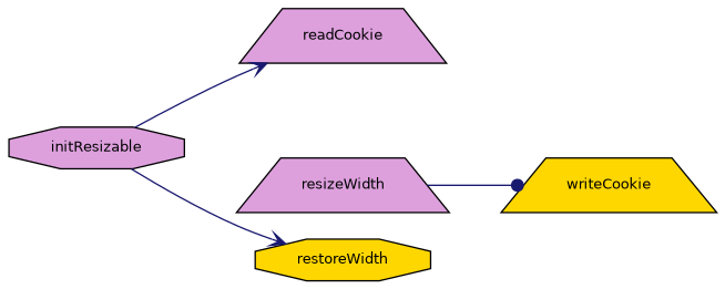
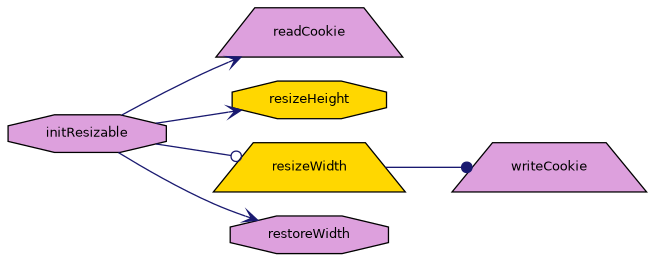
  digraph {
    rankdir=LR
    node [color=black fillcolor=plum fontname=Helvetica fontsize=10 shape=octagon style=filled]
    edge [arrowhead=vee color=midnightblue fontname=Helvetica fontsize=10 labelfontname=Helvetica labelfontsize=10 style=solid]
    n1 [fontcolor=black height=0.2 label=initResizable width=0.4]
    n2 [height=0.2 label=readCookie shape=trapezium width=0.4]
-   n4 [height=0.2 label=resizeWidth shape=trapezium width=0.4]
-   n5 [fillcolor=gold height=0.2 label=restoreWidth width=0.4]
-   n6 [fillcolor=gold height=0.2 label=writeCookie shape=trapezium width=0.4]
+   n3 [fillcolor=gold height=0.2 label=resizeHeight width=0.4]
+   n4 [fillcolor=gold height=0.2 label=resizeWidth shape=trapezium width=0.4]
+   n5 [height=0.2 label=restoreWidth width=0.4]
+   n6 [height=0.2 label=writeCookie shape=trapezium width=0.4]
    n1 -> n2
+   n1 -> n3
+   n1 -> n4 [arrowhead=odot]
    n1 -> n5
    n4 -> n6 [arrowhead=dot]
  }
